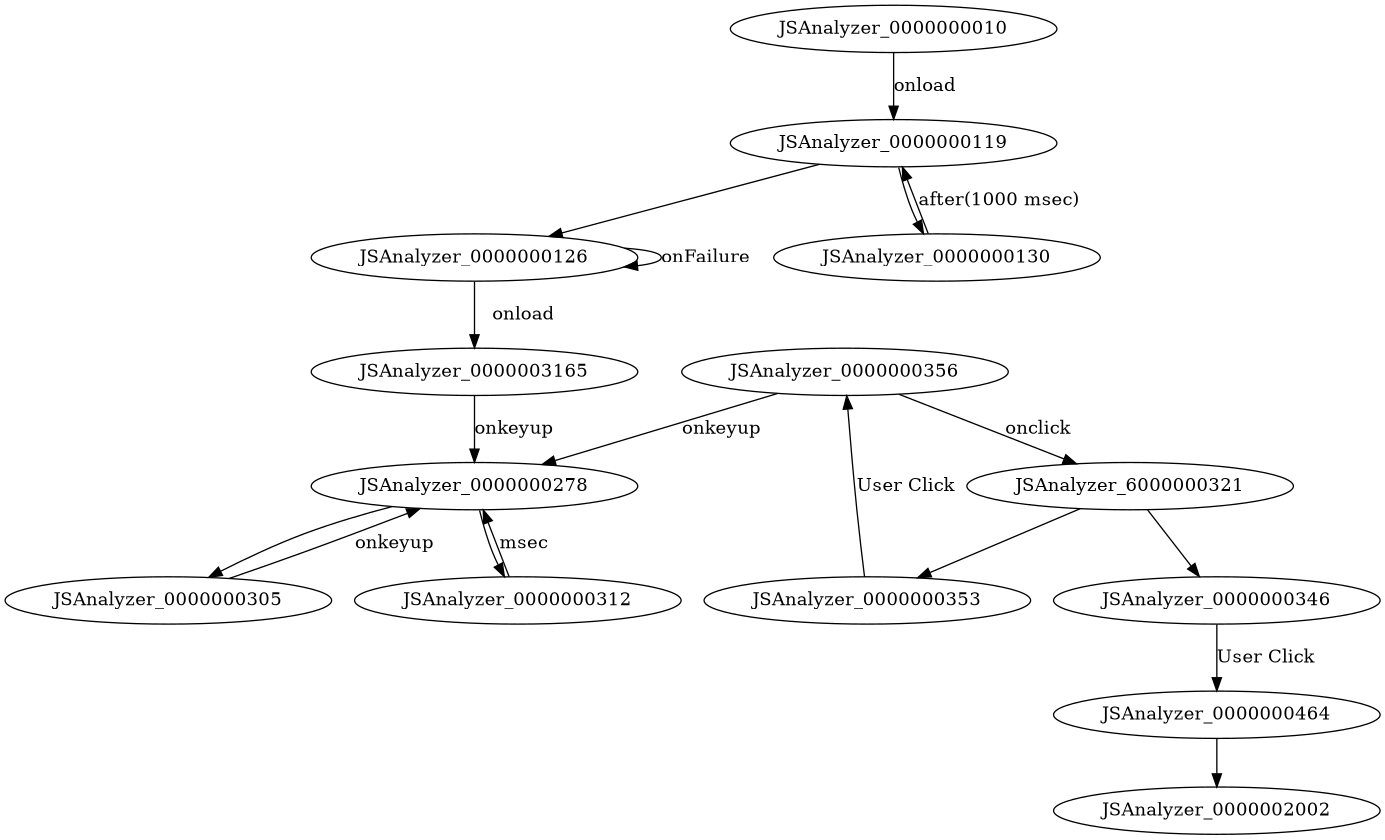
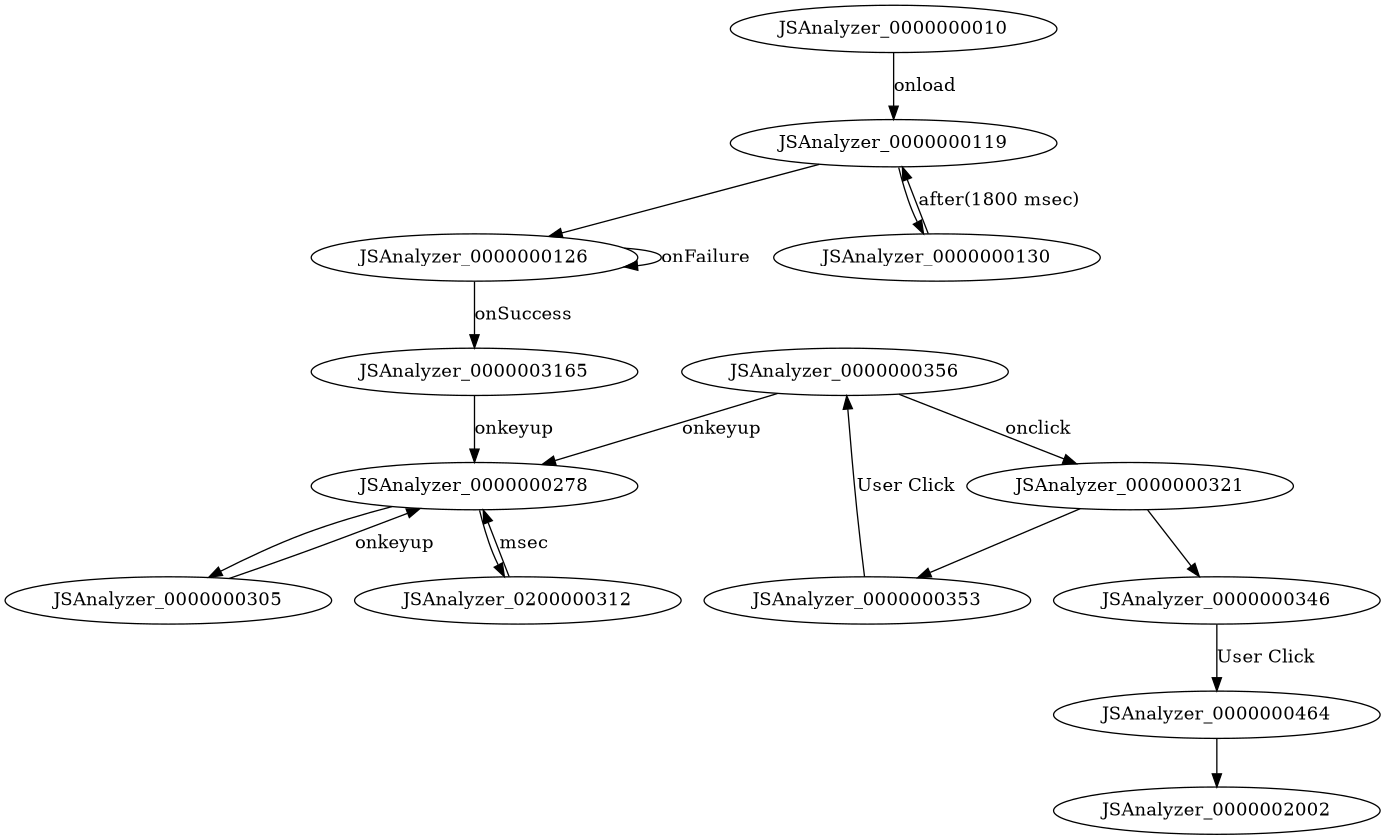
  digraph {
    JSAnalyzer_0000000010
    JSAnalyzer_0000000119
    JSAnalyzer_0000000126
    JSAnalyzer_0000000130
    n5 [label=JSAnalyzer_0000003165]
    JSAnalyzer_0000000278
    JSAnalyzer_0000000305
-   JSAnalyzer_0000000312
-   JSAnalyzer_0000000321 [label=JSAnalyzer_6000000321]
+   JSAnalyzer_0000000312 [label=JSAnalyzer_0200000312]
+   JSAnalyzer_0000000321
    JSAnalyzer_0000000346
    JSAnalyzer_0000000353
    JSAnalyzer_0000000464
    JSAnalyzer_0000000356
    JSAnalyzer_0000002002
    JSAnalyzer_0000000010 -> JSAnalyzer_0000000119 [label=onload]
    JSAnalyzer_0000000119 -> JSAnalyzer_0000000126
    JSAnalyzer_0000000119 -> JSAnalyzer_0000000130
    JSAnalyzer_0000000126 -> JSAnalyzer_0000000126 [label=onFailure]
-   JSAnalyzer_0000000126 -> n5 [label=onload]
-   JSAnalyzer_0000000130 -> JSAnalyzer_0000000119 [label="after(1000 msec)"]
+   JSAnalyzer_0000000126 -> n5 [label=onSuccess]
+   JSAnalyzer_0000000130 -> JSAnalyzer_0000000119 [label="after(1800 msec)"]
    n5 -> JSAnalyzer_0000000278 [label=onkeyup]
    JSAnalyzer_0000000278 -> JSAnalyzer_0000000305
    JSAnalyzer_0000000278 -> JSAnalyzer_0000000312
    JSAnalyzer_0000000305 -> JSAnalyzer_0000000278 [label=onkeyup]
    JSAnalyzer_0000000312 -> JSAnalyzer_0000000278 [label=msec]
    JSAnalyzer_0000000321 -> JSAnalyzer_0000000346
    JSAnalyzer_0000000321 -> JSAnalyzer_0000000353
    JSAnalyzer_0000000346 -> JSAnalyzer_0000000464 [label="User Click"]
    JSAnalyzer_0000000353 -> JSAnalyzer_0000000356 [label="User Click"]
    JSAnalyzer_0000000464 -> JSAnalyzer_0000002002
    JSAnalyzer_0000000356 -> JSAnalyzer_0000000278 [label=onkeyup]
    JSAnalyzer_0000000356 -> JSAnalyzer_0000000321 [label=onclick]
  }
